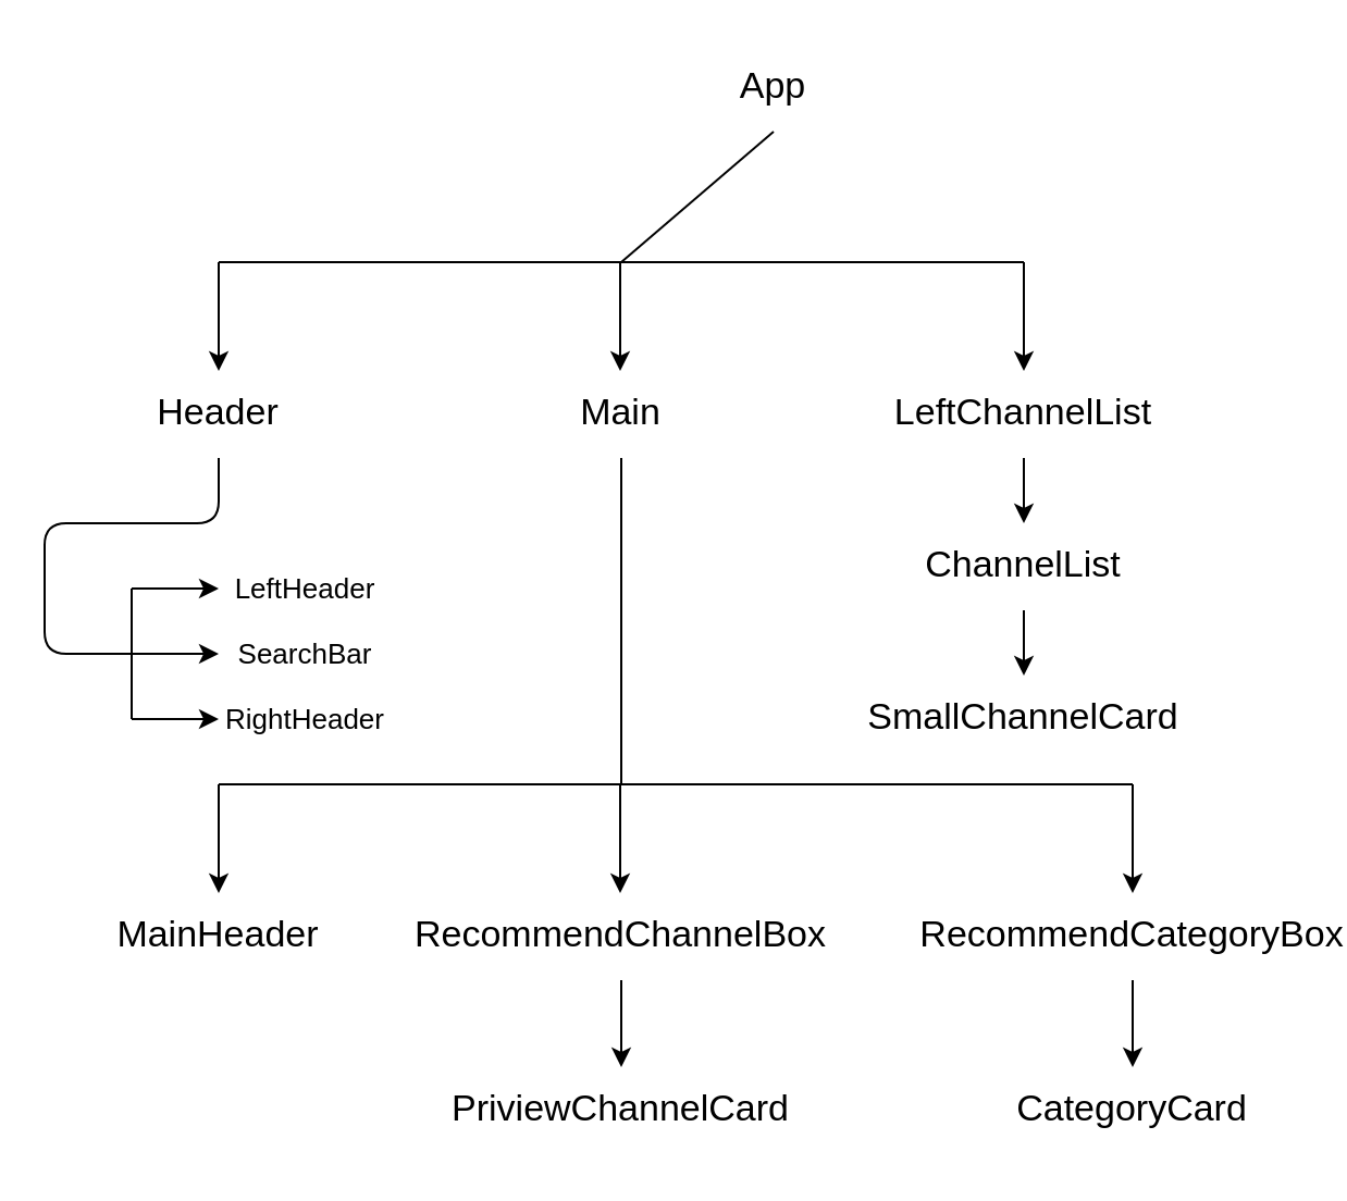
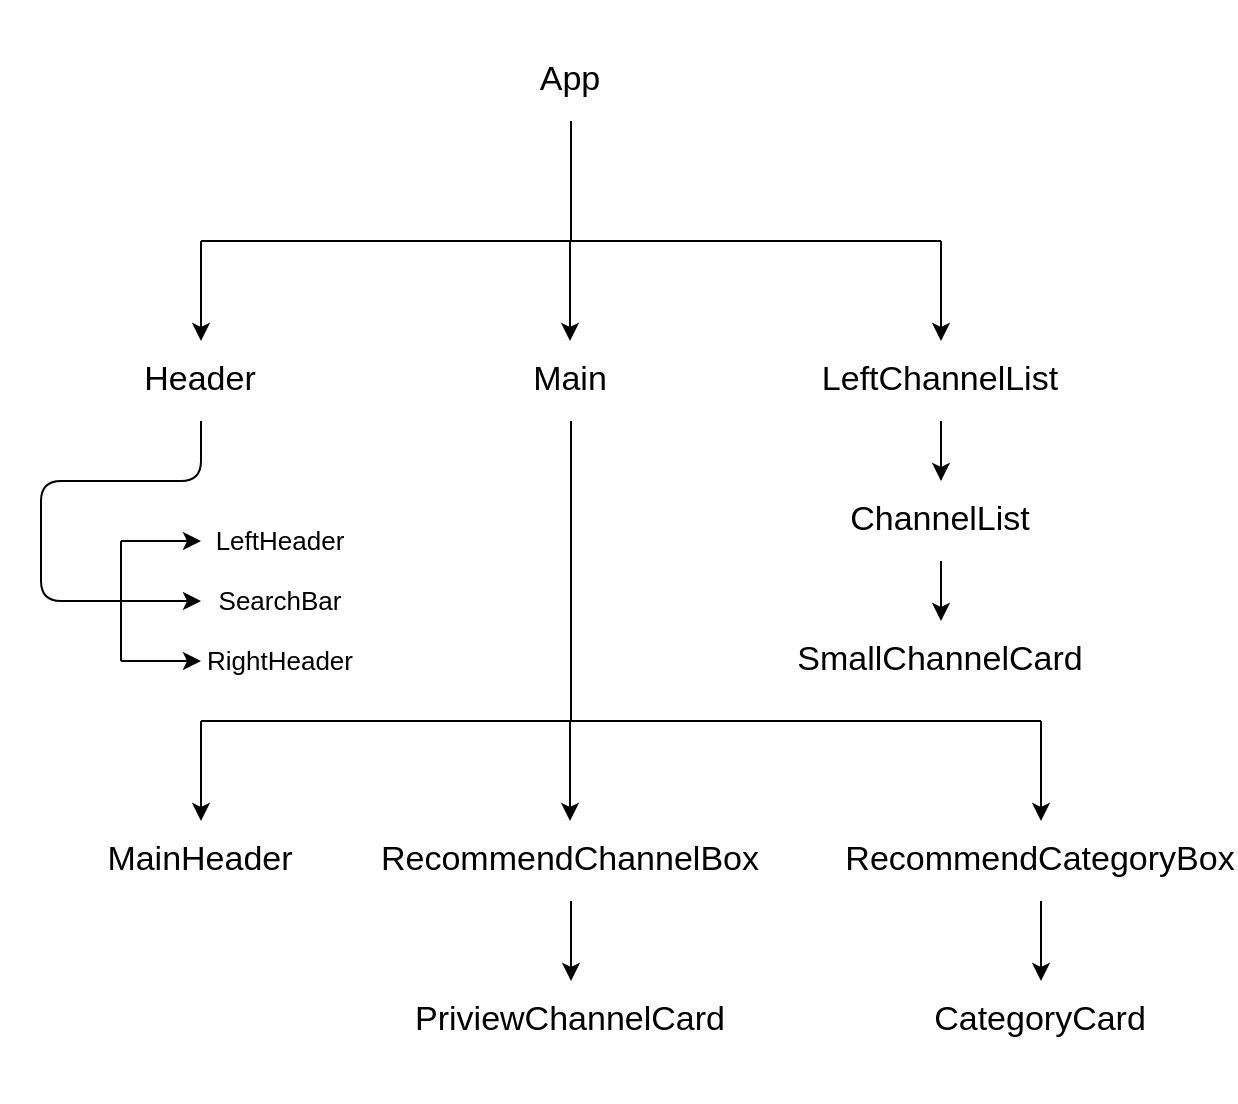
  <mxCell id="0" />
  <mxCell id="1" parent="0" />
- <mxCell id="2" value="&lt;font style=&quot;font-size: 17px&quot;&gt;App&lt;/font&gt;" style="text;html=1;strokeColor=none;fillColor=none;align=center;verticalAlign=middle;whiteSpace=wrap;rounded=0;" vertex="1" parent="1"><mxGeometry x="300" y="20" width="110" height="40" as="geometry" /></mxCell>
+ <mxCell id="2" value="&lt;font style=&quot;font-size: 17px&quot;&gt;App&lt;/font&gt;" style="text;html=1;strokeColor=none;fillColor=none;align=center;verticalAlign=middle;whiteSpace=wrap;rounded=0;" vertex="1" parent="1"><mxGeometry x="230" y="20" width="110" height="40" as="geometry" /></mxCell>
  <mxCell id="3" value="" style="endArrow=none;html=1;entryX=0.5;entryY=1;entryDx=0;entryDy=0;" edge="1" parent="1" target="2"><mxGeometry width="50" height="50" relative="1" as="geometry"><mxPoint x="285" y="120" as="sourcePoint" /><mxPoint x="300" y="280" as="targetPoint" /></mxGeometry></mxCell>
  <mxCell id="4" value="" style="endArrow=none;html=1;" edge="1" parent="1"><mxGeometry width="50" height="50" relative="1" as="geometry"><mxPoint x="100" y="120" as="sourcePoint" /><mxPoint x="470" y="120" as="targetPoint" /></mxGeometry></mxCell>
  <mxCell id="5" value="" style="endArrow=classic;html=1;" edge="1" parent="1"><mxGeometry width="50" height="50" relative="1" as="geometry"><mxPoint x="100" y="120" as="sourcePoint" /><mxPoint x="100" y="170" as="targetPoint" /></mxGeometry></mxCell>
  <mxCell id="6" value="&lt;font style=&quot;font-size: 17px&quot;&gt;Header&lt;/font&gt;" style="text;html=1;strokeColor=none;fillColor=none;align=center;verticalAlign=middle;whiteSpace=wrap;rounded=0;" vertex="1" parent="1"><mxGeometry x="50" y="170" width="100" height="40" as="geometry" /></mxCell>
  <mxCell id="7" value="&lt;font style=&quot;font-size: 17px&quot;&gt;Main&lt;/font&gt;" style="text;html=1;strokeColor=none;fillColor=none;align=center;verticalAlign=middle;whiteSpace=wrap;rounded=0;" vertex="1" parent="1"><mxGeometry x="235" y="170" width="100" height="40" as="geometry" /></mxCell>
  <mxCell id="8" value="" style="endArrow=classic;html=1;" edge="1" parent="1"><mxGeometry width="50" height="50" relative="1" as="geometry"><mxPoint x="284.5" y="120" as="sourcePoint" /><mxPoint x="284.5" y="170" as="targetPoint" /></mxGeometry></mxCell>
  <mxCell id="9" value="" style="endArrow=classic;html=1;" edge="1" parent="1"><mxGeometry width="50" height="50" relative="1" as="geometry"><mxPoint x="470" y="120" as="sourcePoint" /><mxPoint x="470" y="170" as="targetPoint" /></mxGeometry></mxCell>
  <mxCell id="10" value="&lt;font style=&quot;font-size: 17px&quot;&gt;LeftChannelList&lt;/font&gt;" style="text;html=1;strokeColor=none;fillColor=none;align=center;verticalAlign=middle;whiteSpace=wrap;rounded=0;" vertex="1" parent="1"><mxGeometry x="400" y="170" width="140" height="40" as="geometry" /></mxCell>
  <mxCell id="11" value="" style="endArrow=none;html=1;entryX=0.5;entryY=1;entryDx=0;entryDy=0;" edge="1" parent="1" target="6"><mxGeometry width="50" height="50" relative="1" as="geometry"><mxPoint x="60" y="300" as="sourcePoint" /><mxPoint x="300" y="280" as="targetPoint" /><Array as="points"><mxPoint x="20" y="300" /><mxPoint x="20" y="240" /><mxPoint x="100" y="240" /></Array></mxGeometry></mxCell>
  <mxCell id="12" value="" style="endArrow=none;html=1;" edge="1" parent="1"><mxGeometry width="50" height="50" relative="1" as="geometry"><mxPoint x="60" y="330" as="sourcePoint" /><mxPoint x="60" y="270" as="targetPoint" /></mxGeometry></mxCell>
  <mxCell id="13" value="" style="endArrow=classic;html=1;" edge="1" parent="1"><mxGeometry width="50" height="50" relative="1" as="geometry"><mxPoint x="60" y="270" as="sourcePoint" /><mxPoint x="100" y="270" as="targetPoint" /></mxGeometry></mxCell>
  <mxCell id="14" value="" style="endArrow=classic;html=1;" edge="1" parent="1"><mxGeometry width="50" height="50" relative="1" as="geometry"><mxPoint x="60" y="300" as="sourcePoint" /><mxPoint x="100" y="300" as="targetPoint" /></mxGeometry></mxCell>
  <mxCell id="15" value="" style="endArrow=classic;html=1;" edge="1" parent="1"><mxGeometry width="50" height="50" relative="1" as="geometry"><mxPoint x="60" y="330" as="sourcePoint" /><mxPoint x="100" y="330" as="targetPoint" /></mxGeometry></mxCell>
  <mxCell id="16" value="&lt;font style=&quot;font-size: 13px&quot;&gt;LeftHeader&lt;/font&gt;" style="text;html=1;strokeColor=none;fillColor=none;align=center;verticalAlign=middle;whiteSpace=wrap;rounded=0;" vertex="1" parent="1"><mxGeometry x="100" y="260" width="80" height="20" as="geometry" /></mxCell>
  <mxCell id="17" value="&lt;font style=&quot;font-size: 13px&quot;&gt;SearchBar&lt;/font&gt;" style="text;html=1;strokeColor=none;fillColor=none;align=center;verticalAlign=middle;whiteSpace=wrap;rounded=0;" vertex="1" parent="1"><mxGeometry x="100" y="290" width="80" height="20" as="geometry" /></mxCell>
  <mxCell id="18" value="&lt;font style=&quot;font-size: 13px&quot;&gt;RightHeader&lt;/font&gt;" style="text;html=1;strokeColor=none;fillColor=none;align=center;verticalAlign=middle;whiteSpace=wrap;rounded=0;" vertex="1" parent="1"><mxGeometry x="100" y="320" width="80" height="20" as="geometry" /></mxCell>
  <mxCell id="19" value="" style="endArrow=none;html=1;entryX=0.5;entryY=1;entryDx=0;entryDy=0;" edge="1" parent="1" target="7"><mxGeometry width="50" height="50" relative="1" as="geometry"><mxPoint x="285" y="360" as="sourcePoint" /><mxPoint x="300" y="290" as="targetPoint" /></mxGeometry></mxCell>
  <mxCell id="20" value="" style="endArrow=none;html=1;" edge="1" parent="1"><mxGeometry width="50" height="50" relative="1" as="geometry"><mxPoint x="100" y="360" as="sourcePoint" /><mxPoint x="520" y="360" as="targetPoint" /></mxGeometry></mxCell>
  <mxCell id="21" value="" style="endArrow=classic;html=1;" edge="1" parent="1"><mxGeometry width="50" height="50" relative="1" as="geometry"><mxPoint x="100" y="360" as="sourcePoint" /><mxPoint x="100" y="410" as="targetPoint" /></mxGeometry></mxCell>
  <mxCell id="22" value="" style="endArrow=classic;html=1;" edge="1" parent="1"><mxGeometry width="50" height="50" relative="1" as="geometry"><mxPoint x="284.5" y="360" as="sourcePoint" /><mxPoint x="284.5" y="410" as="targetPoint" /></mxGeometry></mxCell>
  <mxCell id="23" value="" style="endArrow=classic;html=1;" edge="1" parent="1"><mxGeometry width="50" height="50" relative="1" as="geometry"><mxPoint x="520" y="360" as="sourcePoint" /><mxPoint x="520" y="410" as="targetPoint" /></mxGeometry></mxCell>
  <mxCell id="24" value="&lt;font style=&quot;font-size: 17px&quot;&gt;MainHeader&lt;/font&gt;" style="text;html=1;strokeColor=none;fillColor=none;align=center;verticalAlign=middle;whiteSpace=wrap;rounded=0;" vertex="1" parent="1"><mxGeometry x="50" y="410" width="100" height="40" as="geometry" /></mxCell>
  <mxCell id="25" value="&lt;font style=&quot;font-size: 17px&quot;&gt;RecommendChannelBox&lt;/font&gt;" style="text;html=1;strokeColor=none;fillColor=none;align=center;verticalAlign=middle;whiteSpace=wrap;rounded=0;" vertex="1" parent="1"><mxGeometry x="195" y="410" width="180" height="40" as="geometry" /></mxCell>
  <mxCell id="26" value="&lt;span style=&quot;font-size: 17px&quot;&gt;RecommendCategoryBox&lt;/span&gt;" style="text;html=1;strokeColor=none;fillColor=none;align=center;verticalAlign=middle;whiteSpace=wrap;rounded=0;" vertex="1" parent="1"><mxGeometry x="470" y="410" width="100" height="40" as="geometry" /></mxCell>
  <mxCell id="27" value="" style="endArrow=classic;html=1;exitX=0.5;exitY=1;exitDx=0;exitDy=0;" edge="1" parent="1" source="25"><mxGeometry width="50" height="50" relative="1" as="geometry"><mxPoint x="250" y="340" as="sourcePoint" /><mxPoint x="285" y="490" as="targetPoint" /></mxGeometry></mxCell>
  <mxCell id="28" value="&lt;span style=&quot;font-size: 17px&quot;&gt;PriviewChannelCard&lt;/span&gt;" style="text;html=1;strokeColor=none;fillColor=none;align=center;verticalAlign=middle;whiteSpace=wrap;rounded=0;" vertex="1" parent="1"><mxGeometry x="235" y="490" width="100" height="40" as="geometry" /></mxCell>
  <mxCell id="29" value="" style="endArrow=classic;html=1;exitX=0.5;exitY=1;exitDx=0;exitDy=0;" edge="1" parent="1"><mxGeometry width="50" height="50" relative="1" as="geometry"><mxPoint x="520" y="450" as="sourcePoint" /><mxPoint x="520" y="490" as="targetPoint" /></mxGeometry></mxCell>
  <mxCell id="30" value="&lt;span style=&quot;font-size: 17px&quot;&gt;CategoryCard&lt;/span&gt;" style="text;html=1;strokeColor=none;fillColor=none;align=center;verticalAlign=middle;whiteSpace=wrap;rounded=0;" vertex="1" parent="1"><mxGeometry x="470" y="490" width="100" height="40" as="geometry" /></mxCell>
  <mxCell id="31" value="" style="endArrow=classic;html=1;exitX=0.5;exitY=1;exitDx=0;exitDy=0;" edge="1" parent="1" source="10"><mxGeometry width="50" height="50" relative="1" as="geometry"><mxPoint x="250" y="340" as="sourcePoint" /><mxPoint x="470" y="240" as="targetPoint" /></mxGeometry></mxCell>
  <mxCell id="32" value="&lt;font style=&quot;font-size: 17px&quot;&gt;ChannelList&lt;/font&gt;" style="text;html=1;strokeColor=none;fillColor=none;align=center;verticalAlign=middle;whiteSpace=wrap;rounded=0;" vertex="1" parent="1"><mxGeometry x="400" y="240" width="140" height="40" as="geometry" /></mxCell>
  <mxCell id="33" value="" style="endArrow=classic;html=1;exitX=0.5;exitY=1;exitDx=0;exitDy=0;" edge="1" parent="1" source="32"><mxGeometry width="50" height="50" relative="1" as="geometry"><mxPoint x="480" y="220" as="sourcePoint" /><mxPoint x="470" y="310" as="targetPoint" /></mxGeometry></mxCell>
  <mxCell id="34" value="&lt;font style=&quot;font-size: 17px&quot;&gt;SmallChannelCard&lt;/font&gt;" style="text;html=1;strokeColor=none;fillColor=none;align=center;verticalAlign=middle;whiteSpace=wrap;rounded=0;" vertex="1" parent="1"><mxGeometry x="400" y="310" width="140" height="40" as="geometry" /></mxCell>
